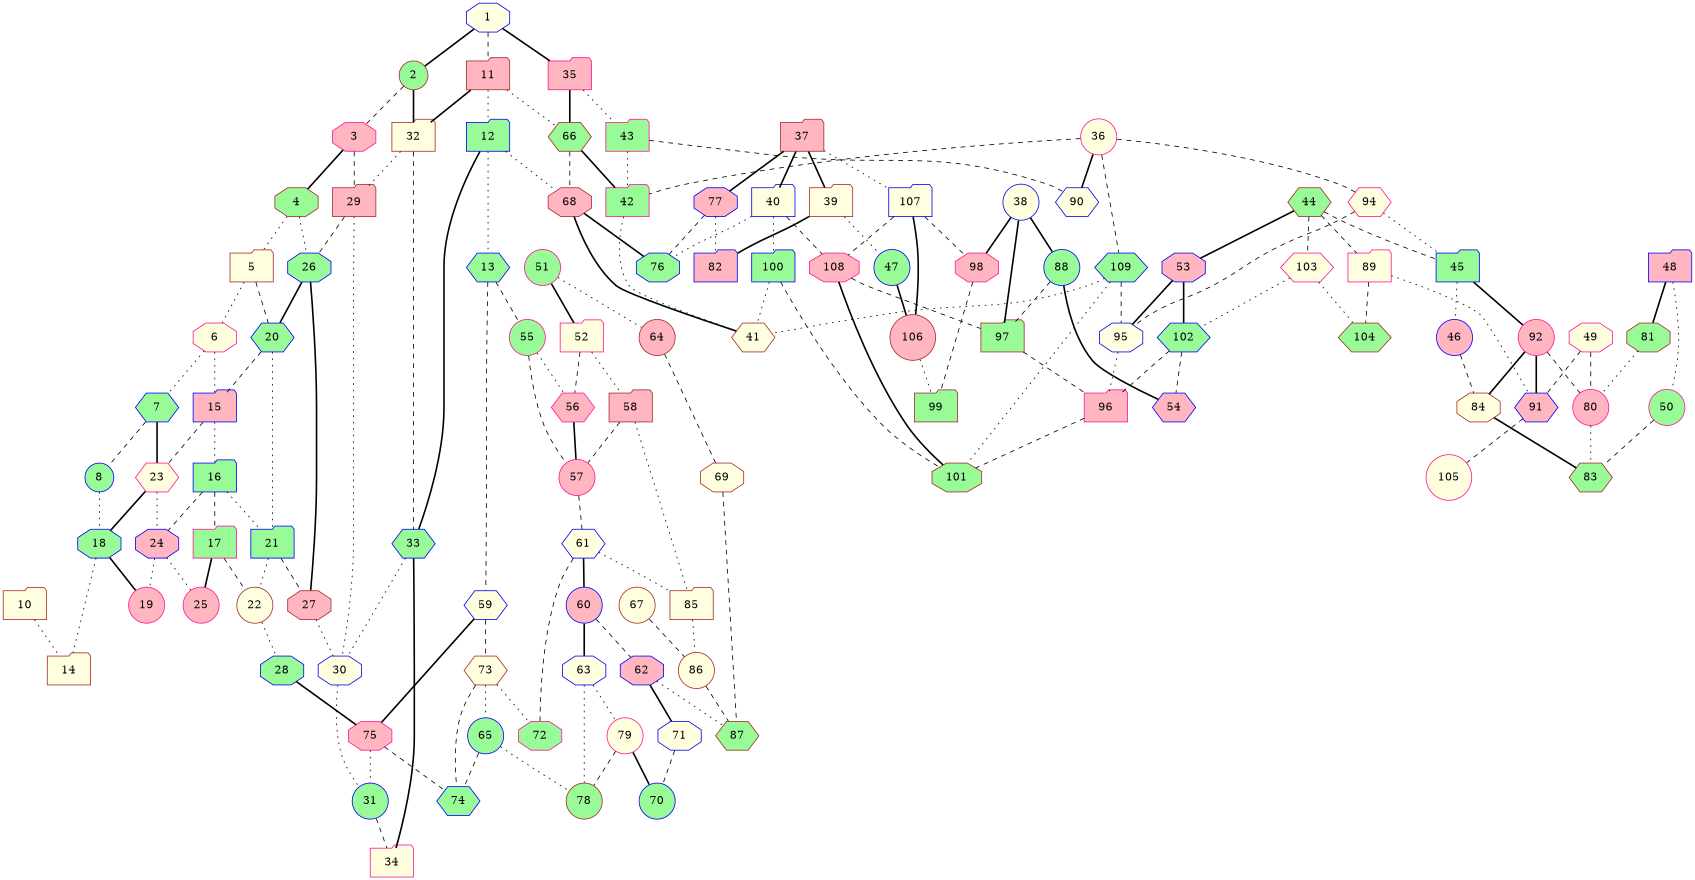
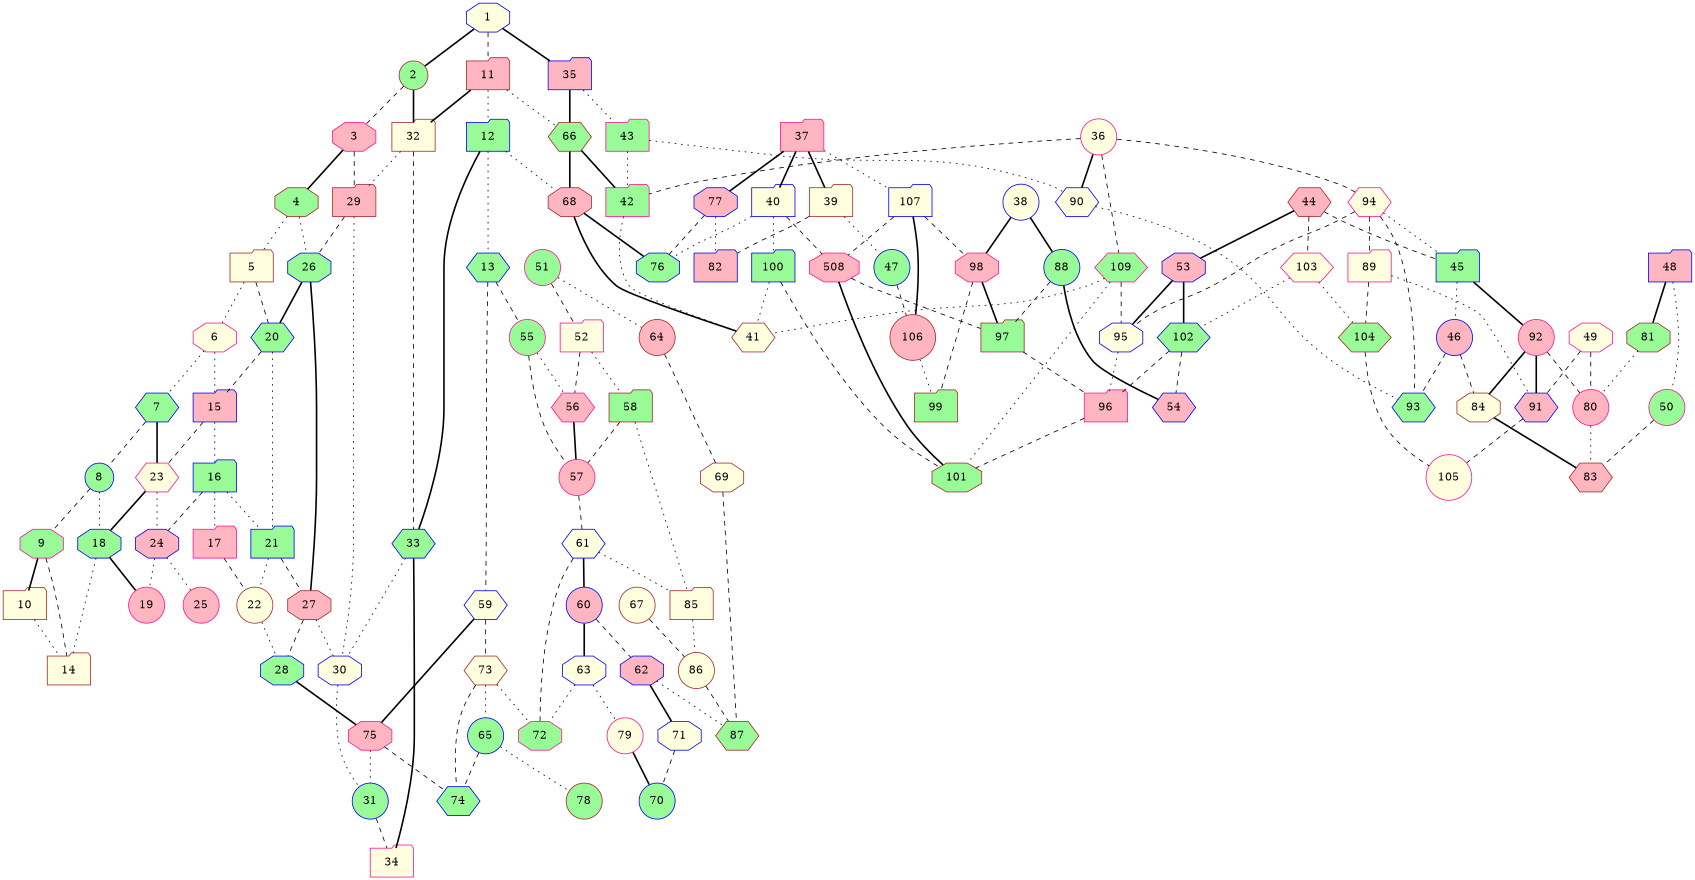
  graph {
    node [color=blue fillcolor=palegreen shape=folder style=filled]
    edge [style=dashed]
    1 [fillcolor=lightyellow shape=octagon]
    2 [color=brown shape=circle]
    11 [color=brown fillcolor=lightpink]
-   35 [color=deeppink fillcolor=lightpink]
+   35 [fillcolor=lightpink]
    3 [color=deeppink fillcolor=lightpink shape=octagon]
    32 [color=brown fillcolor=lightyellow]
    12
    66 [color=brown shape=hexagon]
    43 [color=deeppink]
    4 [color=brown shape=octagon]
    29 [color=brown fillcolor=lightpink]
    33 [shape=hexagon]
    13 [shape=hexagon]
    68 [color=brown fillcolor=lightpink shape=octagon]
    42 [color=deeppink]
    90 [fillcolor=lightyellow shape=hexagon]
    5 [color=brown fillcolor=lightyellow]
    26 [shape=octagon]
    30 [fillcolor=lightyellow shape=octagon]
    34 [color=deeppink fillcolor=lightyellow]
    6 [color=deeppink fillcolor=lightyellow shape=octagon]
    20 [shape=hexagon]
    27 [color=brown fillcolor=lightpink shape=octagon]
    31 [shape=circle]
    7 [shape=hexagon]
    15 [fillcolor=lightpink]
    21
    28 [shape=octagon]
    8 [shape=circle]
    23 [color=deeppink fillcolor=lightyellow shape=hexagon]
    16
    22 [color=brown fillcolor=lightyellow shape=circle]
+   9 [color=deeppink shape=octagon]
    18 [shape=octagon]
    24 [fillcolor=lightpink shape=octagon]
-   17 [color=deeppink]
+   17 [color=deeppink fillcolor=lightpink]
    10 [color=brown fillcolor=lightyellow]
    14 [color=brown fillcolor=lightyellow]
    19 [color=deeppink fillcolor=lightpink shape=circle]
    25 [color=deeppink fillcolor=lightpink shape=circle]
    55 [color=deeppink shape=circle]
    59 [fillcolor=lightyellow shape=hexagon]
    76 [shape=octagon]
    41 [color=brown fillcolor=lightyellow shape=hexagon]
    56 [color=deeppink fillcolor=lightpink shape=hexagon]
    57 [color=deeppink fillcolor=lightpink shape=circle]
    75 [color=deeppink fillcolor=lightpink shape=octagon]
    73 [color=brown fillcolor=lightyellow shape=hexagon]
    61 [fillcolor=lightyellow shape=hexagon]
    74 [shape=hexagon]
    72 [color=deeppink shape=octagon]
    65 [shape=circle]
+   93 [shape=hexagon]
    36 [color=deeppink fillcolor=lightyellow shape=circle]
    94 [color=deeppink fillcolor=lightyellow shape=hexagon]
-   109 [shape=hexagon]
+   109 [color=deeppink shape=hexagon]
    45
    95 [fillcolor=lightyellow shape=octagon]
    101 [color=brown shape=octagon]
    92 [color=deeppink fillcolor=lightpink shape=circle]
    46 [fillcolor=lightpink shape=circle]
    96 [color=deeppink fillcolor=lightpink]
-   37 [color=brown fillcolor=lightpink]
+   37 [color=deeppink fillcolor=lightpink]
    39 [color=brown fillcolor=lightyellow]
    40 [fillcolor=lightyellow]
    107 [fillcolor=lightyellow]
    77 [fillcolor=lightpink shape=octagon]
    47 [shape=circle]
    82 [fillcolor=lightpink]
    100
-   108 [color=deeppink fillcolor=lightpink shape=octagon]
+   108 [color=deeppink fillcolor=lightpink shape=octagon label=508]
    98 [color=deeppink fillcolor=lightpink shape=octagon]
    106 [color=brown fillcolor=lightpink shape=circle]
    97 [color=brown]
    99 [color=brown]
    38 [fillcolor=lightyellow shape=circle]
    88 [shape=circle]
    54 [fillcolor=lightpink shape=hexagon]
-   44 [color=brown shape=hexagon]
+   44 [color=brown fillcolor=lightpink shape=hexagon]
    89 [color=deeppink fillcolor=lightyellow]
    53 [fillcolor=lightpink shape=octagon]
    103 [color=deeppink fillcolor=lightyellow shape=hexagon]
    91 [fillcolor=lightpink shape=hexagon]
    104 [color=brown shape=hexagon]
    102 [shape=hexagon]
    105 [color=deeppink fillcolor=lightyellow shape=circle]
    84 [color=brown fillcolor=lightyellow shape=octagon]
    80 [color=deeppink fillcolor=lightpink shape=circle]
-   83 [color=brown shape=hexagon]
+   83 [color=brown fillcolor=lightpink shape=hexagon]
    48 [fillcolor=lightpink]
    50 [color=deeppink shape=circle]
    81 [color=brown shape=octagon]
    49 [color=deeppink fillcolor=lightyellow shape=octagon]
    51 [color=deeppink shape=circle]
    52 [color=deeppink fillcolor=lightyellow]
    64 [color=brown fillcolor=lightpink shape=circle]
-   58 [color=brown fillcolor=lightpink]
+   58 [color=brown]
    69 [color=brown fillcolor=lightyellow shape=octagon]
    85 [color=brown fillcolor=lightyellow]
    87 [color=brown shape=hexagon]
    86 [color=brown fillcolor=lightyellow shape=circle]
    60 [fillcolor=lightpink shape=circle]
    62 [fillcolor=lightpink shape=octagon]
    63 [fillcolor=lightyellow shape=octagon]
    78 [color=brown shape=circle]
    71 [fillcolor=lightyellow shape=octagon]
    79 [color=deeppink fillcolor=lightyellow shape=circle]
    70 [shape=circle]
    67 [color=brown fillcolor=lightyellow shape=circle]
    1 -- 2 [style=bold]
    1 -- 11
    1 -- 35 [style=bold]
    2 -- 3
    2 -- 32 [style=bold]
    11 -- 32 [style=bold]
    11 -- 12 [style=dotted]
    11 -- 66 [style=dotted]
    35 -- 66 [style=bold]
    35 -- 43 [style=dotted]
    3 -- 4 [style=bold]
    3 -- 29
    32 -- 29 [style=dotted]
    32 -- 33
    12 -- 33 [style=bold]
    12 -- 13 [style=dotted]
    12 -- 68 [style=dotted]
-   66 -- 68
+   66 -- 68 [style=bold]
    66 -- 42 [style=bold]
    43 -- 42 [style=dotted]
-   43 -- 90
+   43 -- 90 [style=dotted]
    4 -- 5 [style=dotted]
    4 -- 26 [style=dotted]
    29 -- 26
    29 -- 30 [style=dotted]
    33 -- 30 [style=dotted]
    33 -- 34 [style=bold]
    13 -- 55
    13 -- 59
    68 -- 76 [style=bold]
    68 -- 41 [style=bold]
    42 -- 41 [style=dotted]
+   90 -- 93 [style=dotted]
    5 -- 6 [style=dotted]
    5 -- 20
    26 -- 20 [style=bold]
    26 -- 27 [style=bold]
    30 -- 31 [style=dotted]
    6 -- 7 [style=dotted]
    6 -- 15 [style=dotted]
    20 -- 15
    20 -- 21 [style=dotted]
    27 -- 30 [style=dotted]
+   27 -- 28
    31 -- 34
    7 -- 8
    7 -- 23 [style=bold]
    15 -- 23
    15 -- 16 [style=dotted]
    21 -- 27
    21 -- 22 [style=dotted]
    28 -- 75 [style=bold]
+   8 -- 9
    8 -- 18 [style=dotted]
    23 -- 18 [style=bold]
    23 -- 24 [style=dotted]
    16 -- 21 [style=dotted]
    16 -- 24
-   16 -- 17
+   16 -- 17 [style=dotted]
    22 -- 28 [style=dotted]
+   9 -- 10 [style=bold]
+   9 -- 14
    18 -- 14 [style=dotted]
    18 -- 19 [style=bold]
    24 -- 19 [style=dotted]
    24 -- 25 [style=dotted]
    17 -- 22
-   17 -- 25 [style=bold]
    10 -- 14 [style=dotted]
    55 -- 56 [style=dotted]
    55 -- 57
    59 -- 75 [style=bold]
    59 -- 73
    56 -- 57 [style=bold]
    57 -- 61
    75 -- 31 [style=dotted]
    75 -- 74
    73 -- 74
    73 -- 72 [style=dotted]
    73 -- 65 [style=dotted]
    61 -- 72
    61 -- 85 [style=dotted]
    61 -- 60 [style=bold]
    65 -- 74
    65 -- 78 [style=dotted]
    36 -- 42
    36 -- 90 [style=bold]
    36 -- 94
    36 -- 109
+   94 -- 93
    94 -- 45 [style=dotted]
    94 -- 95
    109 -- 41 [style=dotted]
    109 -- 95
    109 -- 101 [style=dotted]
    45 -- 92 [style=bold]
    45 -- 46 [style=dotted]
    95 -- 96 [style=dotted]
    92 -- 91 [style=bold]
    92 -- 84 [style=bold]
    92 -- 80
+   46 -- 93
    46 -- 84
    96 -- 101
    37 -- 39 [style=bold]
    37 -- 40 [style=bold]
    37 -- 107 [style=dotted]
    37 -- 77 [style=bold]
    39 -- 47 [style=dotted]
-   39 -- 82 [style=bold]
+   39 -- 82
    40 -- 76 [style=dotted]
    40 -- 100 [style=dotted]
    40 -- 108
    107 -- 108
    107 -- 98
    107 -- 106 [style=bold]
    77 -- 76
    77 -- 82 [style=dotted]
-   47 -- 106 [style=bold]
+   47 -- 106
    100 -- 41 [style=dotted]
    100 -- 101
    108 -- 101 [style=bold]
    108 -- 97
-   38 -- 97 [style=bold]
+   98 -- 97 [style=bold]
    98 -- 99
    106 -- 99 [style=dotted]
    97 -- 96
    38 -- 98 [style=bold]
    38 -- 88 [style=bold]
    88 -- 97
    88 -- 54 [style=bold]
    44 -- 45
-   44 -- 89
+   94 -- 89
    44 -- 53 [style=bold]
    44 -- 103
    89 -- 91 [style=dotted]
    89 -- 104
    53 -- 95 [style=bold]
    53 -- 102 [style=bold]
    103 -- 104 [style=dotted]
    103 -- 102 [style=dotted]
    91 -- 105
+   104 -- 105
    102 -- 96
    102 -- 54
    84 -- 83 [style=bold]
    80 -- 83 [style=dotted]
    48 -- 50 [style=dotted]
    48 -- 81 [style=bold]
    50 -- 83
    81 -- 80 [style=dotted]
    49 -- 91
    49 -- 80
-   51 -- 52 [style=bold]
+   51 -- 52
    51 -- 64 [style=dotted]
    52 -- 56
    52 -- 58 [style=dotted]
    64 -- 69
    58 -- 57
    58 -- 85 [style=dotted]
    69 -- 87
    85 -- 86 [style=dotted]
    86 -- 87
    60 -- 62
    60 -- 63 [style=bold]
    62 -- 87 [style=dotted]
    62 -- 71 [style=bold]
-   63 -- 78 [style=dotted]
+   63 -- 72 [style=dotted]
    63 -- 79 [style=dotted]
    71 -- 70
-   79 -- 78
    79 -- 70 [style=bold]
    67 -- 86
  }
